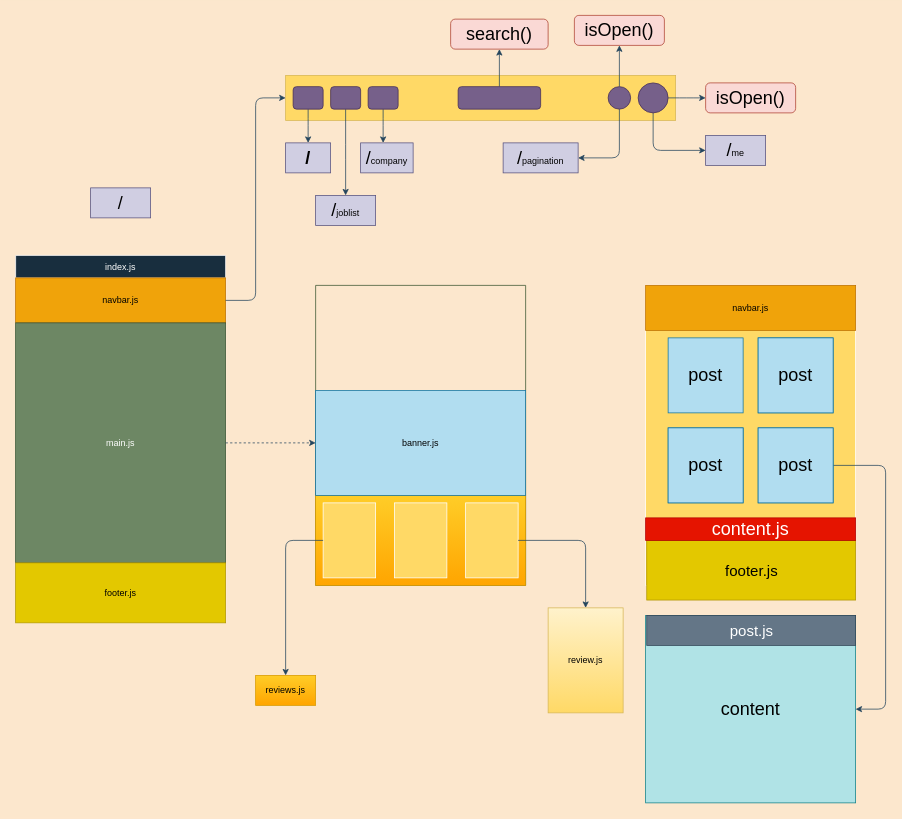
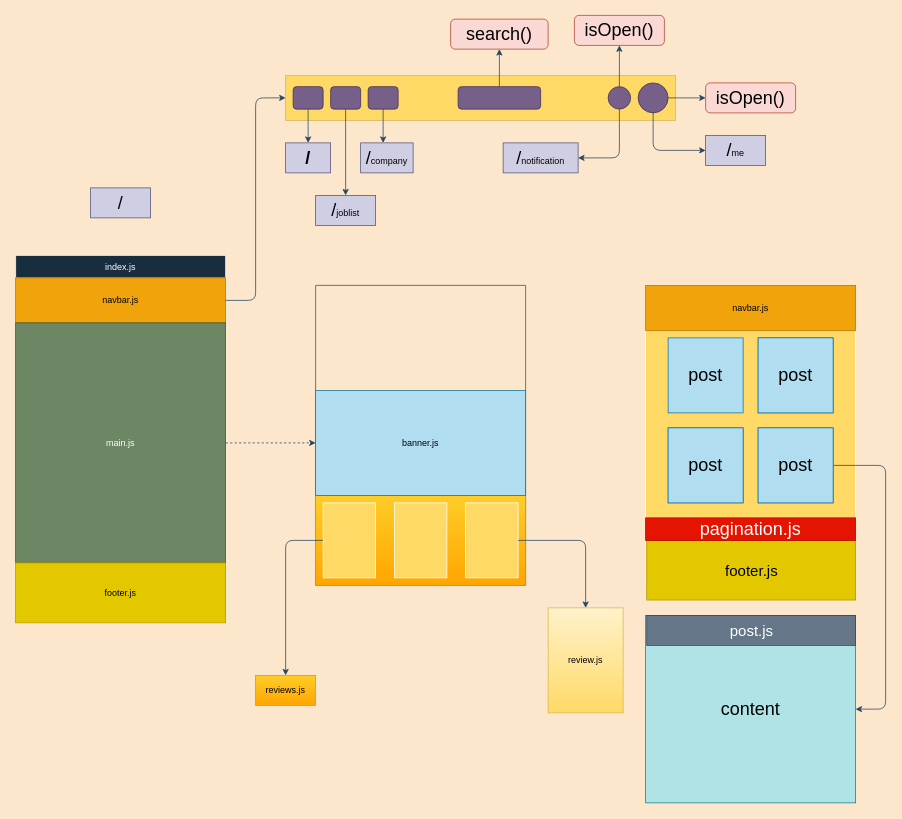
  <mxCell id="0" />
  <mxCell id="1" parent="0" />
  <mxCell id="2" value="index.js" style="swimlane;fontStyle=0;childLayout=stackLayout;horizontal=1;startSize=30;horizontalStack=0;resizeParent=1;resizeParentMax=0;resizeLast=0;collapsible=1;marginBottom=0;rounded=0;sketch=0;fontColor=#FFFFFF;strokeColor=#FFFFFF;fillColor=#182E3E;" vertex="1" parent="1"><mxGeometry x="20" y="340" width="280" height="490" as="geometry" /></mxCell>
  <mxCell id="3" value="navbar.js" style="rounded=0;whiteSpace=wrap;html=1;sketch=0;fontColor=#000000;strokeColor=#BD7000;fillColor=#f0a30a;" vertex="1" parent="2"><mxGeometry y="30" width="280" height="60" as="geometry" /></mxCell>
  <mxCell id="4" value="&lt;div&gt;main.js&lt;/div&gt;" style="whiteSpace=wrap;html=1;aspect=fixed;rounded=0;sketch=0;fontColor=#ffffff;strokeColor=#3A5431;fillColor=#6d8764;" vertex="1" parent="2"><mxGeometry y="90" width="280" height="320" as="geometry" /></mxCell>
  <mxCell id="5" value="&lt;div&gt;footer.js&lt;/div&gt;" style="whiteSpace=wrap;html=1;aspect=fixed;rounded=0;sketch=0;fontColor=#000000;strokeColor=#B09500;fillColor=#e3c800;" vertex="1" parent="2"><mxGeometry y="410" width="280" height="80" as="geometry" /></mxCell>
  <mxCell id="6" value="" style="rounded=0;whiteSpace=wrap;html=1;sketch=0;strokeColor=#d6b656;fillColor=#FFD966;" vertex="1" parent="1"><mxGeometry x="380" y="100" width="520" height="60" as="geometry" /></mxCell>
  <mxCell id="7" style="edgeStyle=orthogonalEdgeStyle;curved=0;rounded=1;sketch=0;orthogonalLoop=1;jettySize=auto;html=1;exitX=1;exitY=0.5;exitDx=0;exitDy=0;entryX=0;entryY=0.5;entryDx=0;entryDy=0;strokeColor=#23445D;" edge="1" parent="1" source="3" target="6"><mxGeometry relative="1" as="geometry" /></mxCell>
  <mxCell id="8" style="edgeStyle=orthogonalEdgeStyle;curved=0;rounded=1;sketch=0;orthogonalLoop=1;jettySize=auto;html=1;exitX=0.5;exitY=0;exitDx=0;exitDy=0;fontSize=24;strokeColor=#23445D;" edge="1" parent="1" source="9" target="25"><mxGeometry relative="1" as="geometry" /></mxCell>
  <mxCell id="9" value="" style="rounded=1;whiteSpace=wrap;html=1;sketch=0;fontColor=#ffffff;strokeColor=#432D57;fillColor=#76608a;" vertex="1" parent="1"><mxGeometry x="610" y="115" width="110" height="30" as="geometry" /></mxCell>
  <mxCell id="10" style="edgeStyle=orthogonalEdgeStyle;curved=0;rounded=1;sketch=0;orthogonalLoop=1;jettySize=auto;html=1;exitX=1;exitY=0.5;exitDx=0;exitDy=0;strokeColor=#23445D;" edge="1" parent="1" source="12"><mxGeometry relative="1" as="geometry"><mxPoint x="940" y="130" as="targetPoint" /></mxGeometry></mxCell>
  <mxCell id="11" style="edgeStyle=orthogonalEdgeStyle;curved=0;rounded=1;sketch=0;orthogonalLoop=1;jettySize=auto;html=1;exitX=0.5;exitY=1;exitDx=0;exitDy=0;fontSize=24;strokeColor=#23445D;entryX=0;entryY=0.5;entryDx=0;entryDy=0;" edge="1" parent="1" source="12" target="29"><mxGeometry relative="1" as="geometry"><mxPoint x="940" y="210" as="targetPoint" /></mxGeometry></mxCell>
  <mxCell id="12" value="" style="ellipse;whiteSpace=wrap;html=1;aspect=fixed;rounded=0;sketch=0;fontColor=#ffffff;strokeColor=#432D57;fillColor=#76608a;" vertex="1" parent="1"><mxGeometry x="850" y="110" width="40" height="40" as="geometry" /></mxCell>
  <mxCell id="13" style="edgeStyle=orthogonalEdgeStyle;curved=0;rounded=1;sketch=0;orthogonalLoop=1;jettySize=auto;html=1;exitX=0.5;exitY=1;exitDx=0;exitDy=0;strokeColor=#23445D;entryX=1;entryY=0.5;entryDx=0;entryDy=0;" edge="1" parent="1" source="15" target="27"><mxGeometry relative="1" as="geometry"><mxPoint x="825" y="190" as="targetPoint" /></mxGeometry></mxCell>
  <mxCell id="14" style="edgeStyle=orthogonalEdgeStyle;curved=0;rounded=1;sketch=0;orthogonalLoop=1;jettySize=auto;html=1;exitX=0.5;exitY=0;exitDx=0;exitDy=0;entryX=0.5;entryY=1;entryDx=0;entryDy=0;fontSize=24;strokeColor=#23445D;" edge="1" parent="1" source="15" target="28"><mxGeometry relative="1" as="geometry" /></mxCell>
  <mxCell id="15" value="" style="ellipse;whiteSpace=wrap;html=1;aspect=fixed;rounded=0;sketch=0;fontColor=#ffffff;strokeColor=#432D57;fillColor=#76608a;" vertex="1" parent="1"><mxGeometry x="810" y="115" width="30" height="30" as="geometry" /></mxCell>
  <mxCell id="16" style="edgeStyle=orthogonalEdgeStyle;curved=0;rounded=1;sketch=0;orthogonalLoop=1;jettySize=auto;html=1;exitX=0.5;exitY=1;exitDx=0;exitDy=0;fontSize=24;strokeColor=#23445D;" edge="1" parent="1" source="17"><mxGeometry relative="1" as="geometry"><mxPoint x="410" y="190" as="targetPoint" /></mxGeometry></mxCell>
  <mxCell id="17" value="" style="rounded=1;whiteSpace=wrap;html=1;sketch=0;fontColor=#ffffff;strokeColor=#432D57;fillColor=#76608a;" vertex="1" parent="1"><mxGeometry x="390" y="115" width="40" height="30" as="geometry" /></mxCell>
  <mxCell id="18" style="edgeStyle=orthogonalEdgeStyle;curved=0;rounded=1;sketch=0;orthogonalLoop=1;jettySize=auto;html=1;exitX=0.5;exitY=1;exitDx=0;exitDy=0;fontSize=24;strokeColor=#23445D;" edge="1" parent="1" source="19"><mxGeometry relative="1" as="geometry"><mxPoint x="460" y="260" as="targetPoint" /></mxGeometry></mxCell>
  <mxCell id="19" value="" style="rounded=1;whiteSpace=wrap;html=1;sketch=0;fontColor=#ffffff;strokeColor=#432D57;fillColor=#76608a;" vertex="1" parent="1"><mxGeometry x="440" y="115" width="40" height="30" as="geometry" /></mxCell>
  <mxCell id="20" style="edgeStyle=orthogonalEdgeStyle;curved=0;rounded=1;sketch=0;orthogonalLoop=1;jettySize=auto;html=1;exitX=0.5;exitY=1;exitDx=0;exitDy=0;strokeColor=#23445D;" edge="1" parent="1" source="21"><mxGeometry relative="1" as="geometry"><mxPoint x="510" y="190" as="targetPoint" /></mxGeometry></mxCell>
  <mxCell id="21" value="" style="rounded=1;whiteSpace=wrap;html=1;sketch=0;fontColor=#ffffff;strokeColor=#432D57;fillColor=#76608a;" vertex="1" parent="1"><mxGeometry x="490" y="115" width="40" height="30" as="geometry" /></mxCell>
  <mxCell id="22" value="&lt;b style=&quot;font-size: 24px&quot;&gt;/&lt;/b&gt;" style="rounded=0;whiteSpace=wrap;html=1;sketch=0;strokeColor=#56517e;fillColor=#d0cee2;" vertex="1" parent="1"><mxGeometry x="380" y="190" width="60" height="40" as="geometry" /></mxCell>
  <mxCell id="23" value="/&lt;font style=&quot;font-size: 12px&quot;&gt;joblist&lt;/font&gt;" style="rounded=0;whiteSpace=wrap;html=1;sketch=0;fontSize=24;strokeColor=#56517e;fillColor=#d0cee2;" vertex="1" parent="1"><mxGeometry x="420" y="260" width="80" height="40" as="geometry" /></mxCell>
  <mxCell id="24" value="&lt;font style=&quot;font-size: 24px&quot;&gt;/&lt;/font&gt;company" style="rounded=0;whiteSpace=wrap;html=1;sketch=0;fontSize=12;strokeColor=#56517e;fillColor=#d0cee2;" vertex="1" parent="1"><mxGeometry x="480" y="190" width="70" height="40" as="geometry" /></mxCell>
  <mxCell id="25" value="search()" style="rounded=1;whiteSpace=wrap;html=1;sketch=0;fontSize=24;strokeColor=#ae4132;fillColor=#fad9d5;" vertex="1" parent="1"><mxGeometry x="600" y="25" width="130" height="40" as="geometry" /></mxCell>
  <mxCell id="26" value="isOpen()" style="rounded=1;whiteSpace=wrap;html=1;sketch=0;fontSize=24;strokeColor=#ae4132;fillColor=#fad9d5;" vertex="1" parent="1"><mxGeometry x="940" y="110" width="120" height="40" as="geometry" /></mxCell>
- <mxCell id="27" value="/&lt;font style=&quot;font-size: 12px&quot;&gt;pagination&lt;/font&gt;" style="rounded=0;whiteSpace=wrap;html=1;sketch=0;fontSize=24;strokeColor=#56517e;fillColor=#d0cee2;" vertex="1" parent="1"><mxGeometry x="670" y="190" width="100" height="40" as="geometry" /></mxCell>
+ <mxCell id="27" value="/&lt;font style=&quot;font-size: 12px&quot;&gt;notification&lt;/font&gt;" style="rounded=0;whiteSpace=wrap;html=1;sketch=0;fontSize=24;strokeColor=#56517e;fillColor=#d0cee2;" vertex="1" parent="1"><mxGeometry x="670" y="190" width="100" height="40" as="geometry" /></mxCell>
  <mxCell id="28" value="&lt;font style=&quot;font-size: 24px&quot;&gt;isOpen()&lt;/font&gt;" style="rounded=1;whiteSpace=wrap;html=1;sketch=0;fontSize=12;strokeColor=#ae4132;fillColor=#fad9d5;" vertex="1" parent="1"><mxGeometry x="765" y="20" width="120" height="40" as="geometry" /></mxCell>
  <mxCell id="29" value="&lt;div&gt;&lt;font style=&quot;font-size: 24px&quot;&gt;&lt;font style=&quot;font-size: 24px&quot;&gt;&lt;font style=&quot;font-size: 24px&quot;&gt;/&lt;/font&gt;&lt;font style=&quot;font-size: 12px&quot;&gt;me&lt;/font&gt;&lt;/font&gt;&lt;/font&gt;&lt;/div&gt;" style="rounded=0;whiteSpace=wrap;html=1;sketch=0;fontSize=24;strokeColor=#56517e;fillColor=#d0cee2;" vertex="1" parent="1"><mxGeometry x="940" y="180" width="80" height="40" as="geometry" /></mxCell>
  <mxCell id="30" value="" style="swimlane;startSize=0;rounded=0;sketch=0;fontSize=12;strokeColor=#3A5431;fillColor=#6d8764;fontColor=#ffffff;" vertex="1" parent="1"><mxGeometry x="420" y="380" width="280" height="400" as="geometry" /></mxCell>
  <mxCell id="31" value="" style="rounded=0;whiteSpace=wrap;html=1;sketch=0;fontSize=12;strokeColor=#d79b00;fillColor=#ffcd28;gradientColor=#ffa500;" vertex="1" parent="30"><mxGeometry y="280" width="280" height="120" as="geometry" /></mxCell>
  <mxCell id="32" value="" style="rounded=0;whiteSpace=wrap;html=1;sketch=0;fontSize=12;fontColor=#FFFFFF;strokeColor=#FFFFFF;fillColor=#FFD966;" vertex="1" parent="30"><mxGeometry x="10" y="290" width="70" height="100" as="geometry" /></mxCell>
  <mxCell id="33" value="" style="rounded=0;whiteSpace=wrap;html=1;sketch=0;fontSize=12;fontColor=#FFFFFF;strokeColor=#FFFFFF;fillColor=#FFD966;" vertex="1" parent="30"><mxGeometry x="105" y="290" width="70" height="100" as="geometry" /></mxCell>
  <mxCell id="34" value="" style="rounded=0;whiteSpace=wrap;html=1;sketch=0;fontSize=12;fontColor=#FFFFFF;strokeColor=#FFFFFF;fillColor=#FFD966;" vertex="1" parent="30"><mxGeometry x="200" y="290" width="70" height="100" as="geometry" /></mxCell>
  <mxCell id="35" value="banner.js" style="rounded=0;whiteSpace=wrap;html=1;sketch=0;fontSize=12;strokeColor=#10739e;fillColor=#b1ddf0;" vertex="1" parent="30"><mxGeometry y="140" width="280" height="140" as="geometry" /></mxCell>
  <mxCell id="36" value="review.js" style="rounded=0;whiteSpace=wrap;html=1;sketch=0;fontSize=12;strokeColor=#d6b656;fillColor=#fff2cc;gradientColor=#ffd966;" vertex="1" parent="1"><mxGeometry x="730" y="810" width="100" height="140" as="geometry" /></mxCell>
  <mxCell id="37" style="edgeStyle=orthogonalEdgeStyle;curved=0;rounded=1;sketch=0;orthogonalLoop=1;jettySize=auto;html=1;fontSize=12;strokeColor=#23445D;" edge="1" parent="1" source="34"><mxGeometry relative="1" as="geometry"><mxPoint x="780" y="810" as="targetPoint" /><Array as="points"><mxPoint x="780" y="720" /></Array></mxGeometry></mxCell>
  <mxCell id="38" value="reviews.js" style="rounded=0;whiteSpace=wrap;html=1;sketch=0;fontSize=12;strokeColor=#d79b00;fillColor=#ffcd28;gradientColor=#ffa500;" vertex="1" parent="1"><mxGeometry x="340" y="900" width="80" height="40" as="geometry" /></mxCell>
  <mxCell id="39" style="edgeStyle=orthogonalEdgeStyle;curved=0;rounded=1;sketch=0;orthogonalLoop=1;jettySize=auto;html=1;fontSize=12;strokeColor=#23445D;" edge="1" parent="1" source="32" target="38"><mxGeometry relative="1" as="geometry" /></mxCell>
  <mxCell id="40" style="edgeStyle=orthogonalEdgeStyle;curved=0;rounded=1;sketch=0;orthogonalLoop=1;jettySize=auto;html=1;exitX=1;exitY=0.5;exitDx=0;exitDy=0;fontSize=12;fontColor=#000000;strokeColor=#23445D;dashed=1;" edge="1" parent="1" source="4" target="35"><mxGeometry relative="1" as="geometry" /></mxCell>
  <mxCell id="41" value="&lt;font style=&quot;font-size: 24px&quot;&gt;/&lt;/font&gt;" style="whiteSpace=wrap;html=1;rounded=0;sketch=0;fontSize=12;strokeColor=#56517e;fillColor=#d0cee2;" vertex="1" parent="1"><mxGeometry x="120" y="250" width="80" height="40" as="geometry" /></mxCell>
  <mxCell id="42" value="" style="rounded=0;whiteSpace=wrap;html=1;sketch=0;fontSize=24;fontColor=#000000;strokeColor=#FFFFFF;fillColor=#FFD966;" vertex="1" parent="1"><mxGeometry x="860" y="380" width="280" height="400" as="geometry" /></mxCell>
  <mxCell id="43" value="navbar.js" style="rounded=0;whiteSpace=wrap;html=1;sketch=0;fontColor=#000000;strokeColor=#BD7000;fillColor=#f0a30a;" vertex="1" parent="1"><mxGeometry x="860" y="380" width="280" height="60" as="geometry" /></mxCell>
  <mxCell id="44" value="&lt;div&gt;post&lt;/div&gt;" style="whiteSpace=wrap;html=1;aspect=fixed;rounded=0;sketch=0;fontSize=24;strokeColor=#10739e;fillColor=#b1ddf0;" vertex="1" parent="1"><mxGeometry x="890" y="450" width="100" height="100" as="geometry" /></mxCell>
  <mxCell id="45" value="" style="whiteSpace=wrap;html=1;aspect=fixed;rounded=0;sketch=0;fontSize=24;strokeColor=#10739e;fillColor=#b1ddf0;" vertex="1" parent="1"><mxGeometry x="1010" y="450" width="100" height="100" as="geometry" /></mxCell>
  <mxCell id="46" value="" style="whiteSpace=wrap;html=1;aspect=fixed;rounded=0;sketch=0;fontSize=24;strokeColor=#10739e;fillColor=#b1ddf0;" vertex="1" parent="1"><mxGeometry x="890" y="570" width="100" height="100" as="geometry" /></mxCell>
  <mxCell id="47" value="" style="edgeStyle=orthogonalEdgeStyle;curved=0;rounded=1;sketch=0;orthogonalLoop=1;jettySize=auto;html=1;fontSize=24;fontColor=#000000;strokeColor=#23445D;entryX=1;entryY=0.5;entryDx=0;entryDy=0;" edge="1" parent="1" source="48" target="49"><mxGeometry relative="1" as="geometry"><mxPoint x="1180" y="910" as="targetPoint" /><Array as="points"><mxPoint x="1180" y="620" /><mxPoint x="1180" y="945" /></Array></mxGeometry></mxCell>
  <mxCell id="48" value="" style="whiteSpace=wrap;html=1;aspect=fixed;rounded=0;sketch=0;fontSize=24;strokeColor=#10739e;fillColor=#b1ddf0;" vertex="1" parent="1"><mxGeometry x="1010" y="570" width="100" height="100" as="geometry" /></mxCell>
  <mxCell id="49" value="content" style="rounded=0;whiteSpace=wrap;html=1;sketch=0;fontSize=24;strokeColor=#0e8088;fillColor=#b0e3e6;" vertex="1" parent="1"><mxGeometry x="860" y="820" width="280" height="250" as="geometry" /></mxCell>
  <mxCell id="50" value="&lt;div&gt;post&lt;/div&gt;" style="whiteSpace=wrap;html=1;aspect=fixed;rounded=0;sketch=0;fontSize=24;strokeColor=#10739e;fillColor=#b1ddf0;" vertex="1" parent="1"><mxGeometry x="1010" y="450" width="100" height="100" as="geometry" /></mxCell>
  <mxCell id="51" value="&lt;div&gt;post&lt;/div&gt;" style="whiteSpace=wrap;html=1;aspect=fixed;rounded=0;sketch=0;fontSize=24;strokeColor=#10739e;fillColor=#b1ddf0;" vertex="1" parent="1"><mxGeometry x="890" y="570" width="100" height="100" as="geometry" /></mxCell>
  <mxCell id="52" value="&lt;div&gt;post&lt;/div&gt;" style="whiteSpace=wrap;html=1;aspect=fixed;rounded=0;sketch=0;fontSize=24;strokeColor=#10739e;fillColor=#b1ddf0;" vertex="1" parent="1"><mxGeometry x="1010" y="570" width="100" height="100" as="geometry" /></mxCell>
  <mxCell id="53" value="&lt;div style=&quot;font-size: 20px&quot;&gt;&lt;font style=&quot;font-size: 20px&quot;&gt;footer.js&lt;/font&gt;&lt;/div&gt;" style="whiteSpace=wrap;html=1;aspect=fixed;rounded=0;sketch=0;fontColor=#000000;strokeColor=#B09500;fillColor=#e3c800;" vertex="1" parent="1"><mxGeometry x="861.5" y="720" width="278.5" height="79.57" as="geometry" /></mxCell>
- <mxCell id="54" value="content.js" style="rounded=0;whiteSpace=wrap;html=1;sketch=0;fontSize=24;fontColor=#ffffff;strokeColor=#B20000;fillColor=#e51400;" vertex="1" parent="1"><mxGeometry x="860" y="690" width="280" height="30" as="geometry" /></mxCell>
+ <mxCell id="54" value="pagination.js" style="rounded=0;whiteSpace=wrap;html=1;sketch=0;fontSize=24;fontColor=#ffffff;strokeColor=#B20000;fillColor=#e51400;" vertex="1" parent="1"><mxGeometry x="860" y="690" width="280" height="30" as="geometry" /></mxCell>
  <mxCell id="55" value="post.js" style="rounded=0;whiteSpace=wrap;html=1;sketch=0;fontSize=20;fontColor=#ffffff;strokeColor=#314354;fillColor=#647687;" vertex="1" parent="1"><mxGeometry x="861.5" y="820" width="278.5" height="40" as="geometry" /></mxCell>
